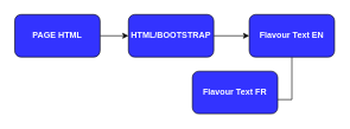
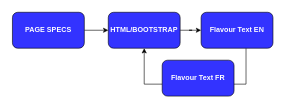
  <mxCell id="0" />
  <mxCell id="1" parent="0" />
  <mxCell id="2" value="" style="edgeStyle=orthogonalEdgeStyle;rounded=0;orthogonalLoop=1;jettySize=auto;html=1;fontColor=#FFFFFF;" edge="1" parent="1" source="3" target="5"><mxGeometry relative="1" as="geometry" /></mxCell>
- <mxCell id="3" value="&lt;font color=&quot;#ffffff&quot;&gt;&lt;b&gt;PAGE HTML&lt;/b&gt;&lt;/font&gt;" style="rounded=1;whiteSpace=wrap;html=1;strokeWidth=1;fillColor=#3333FF;" vertex="1" parent="1"><mxGeometry x="20" y="20" width="120" height="60" as="geometry" /></mxCell>
+ <mxCell id="3" value="&lt;font color=&quot;#ffffff&quot;&gt;&lt;b&gt;PAGE SPECS&lt;/b&gt;&lt;/font&gt;" style="rounded=1;whiteSpace=wrap;html=1;strokeWidth=1;fillColor=#3333FF;" vertex="1" parent="1"><mxGeometry x="20" y="20" width="120" height="60" as="geometry" /></mxCell>
  <mxCell id="4" value="" style="edgeStyle=orthogonalEdgeStyle;rounded=0;orthogonalLoop=1;jettySize=auto;html=1;fontColor=#FFFFFF;" edge="1" parent="1" source="5" target="7"><mxGeometry relative="1" as="geometry" /></mxCell>
  <mxCell id="5" value="&lt;font color=&quot;#ffffff&quot;&gt;&lt;b&gt;HTML/BOOTSTRAP&lt;/b&gt;&lt;/font&gt;" style="rounded=1;whiteSpace=wrap;html=1;strokeWidth=1;fillColor=#3333FF;" vertex="1" parent="1"><mxGeometry x="180" y="20" width="120" height="60" as="geometry" /></mxCell>
  <mxCell id="6" value="" style="edgeStyle=orthogonalEdgeStyle;rounded=0;orthogonalLoop=1;jettySize=auto;html=1;fontColor=#FFFFFF;endArrow=none;endFill=0;" edge="1" parent="1" source="7" target="9"><mxGeometry relative="1" as="geometry"><Array as="points"><mxPoint x="410" y="140" /></Array></mxGeometry></mxCell>
- <mxCell id="7" value="&lt;div class=&quot;O0&quot; style=&quot;margin-top: 0pt ; margin-bottom: 0pt ; margin-left: 0.38in ; text-indent: -0.38in&quot;&gt;&lt;b&gt;&lt;font color=&quot;#ffffff&quot;&gt;Flavour Text EN&lt;/font&gt;&lt;/b&gt;&lt;/div&gt;" style="whiteSpace=wrap;html=1;fillColor=#3333FF;rounded=1;strokeWidth=1;" vertex="1" parent="1"><mxGeometry x="350" y="20" width="120" height="60" as="geometry" /></mxCell>
+ <mxCell id="7" value="&lt;div class=&quot;O0&quot; style=&quot;margin-top: 0pt ; margin-bottom: 0pt ; margin-left: 0.38in ; text-indent: -0.38in&quot;&gt;&lt;b&gt;&lt;font color=&quot;#ffffff&quot;&gt;Flavour Text EN&lt;/font&gt;&lt;/b&gt;&lt;/div&gt;" style="whiteSpace=wrap;html=1;fillColor=#3333FF;rounded=1;strokeWidth=1;" vertex="1" parent="1"><mxGeometry x="335" y="20" width="120" height="60" as="geometry" /></mxCell>
+ <mxCell id="8" style="edgeStyle=orthogonalEdgeStyle;rounded=0;orthogonalLoop=1;jettySize=auto;html=1;entryX=0.5;entryY=1;entryDx=0;entryDy=0;fontColor=#FFFFFF;" edge="1" parent="1" source="9" target="5"><mxGeometry relative="1" as="geometry"><Array as="points"><mxPoint x="240" y="140" /></Array></mxGeometry></mxCell>
  <mxCell id="9" value="&lt;div class=&quot;O0&quot; style=&quot;margin-top: 0pt ; margin-bottom: 0pt ; margin-left: 0.38in ; text-indent: -0.38in&quot;&gt;&lt;b&gt;&lt;font color=&quot;#ffffff&quot;&gt;Flavour Text FR&lt;/font&gt;&lt;/b&gt;&lt;/div&gt;" style="whiteSpace=wrap;html=1;fillColor=#3333FF;rounded=1;strokeWidth=1;" vertex="1" parent="1"><mxGeometry x="270" y="100" width="120" height="60" as="geometry" /></mxCell>
